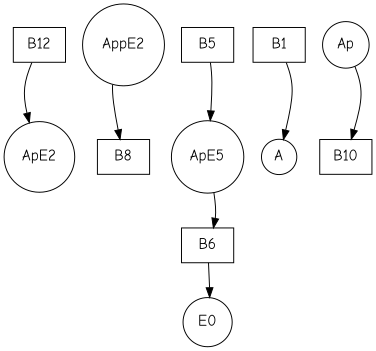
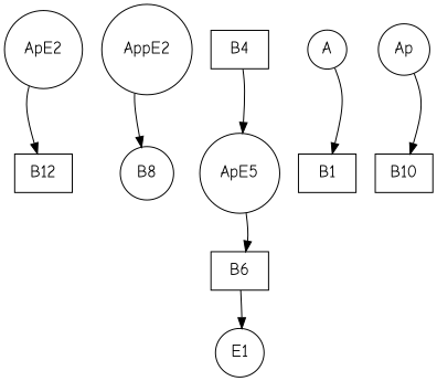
  strict digraph {
    fontname="Comic Neue"
    remincross=true
    splines=curved
    node [fontname="Comic Neue" fontsize=16 shape=box]
    edge [fontname="Comic Neue"]
    B12
    ApE2 [shape=circle]
-   B8
+   B8 [shape=circle]
    AppE2 [shape=circle]
-   B4 [label=B5]
+   B4
    n6 [label=ApE5 shape=circle]
    B1
    A [shape=circle]
    B6
-   E1 [shape=circle label=E0]
+   E1 [shape=circle]
    B10
    Ap [shape=circle]
-   B12 -> ApE2
+   ApE2 -> B12
    AppE2 -> B8
    B4 -> n6
    n6 -> B6
-   B1 -> A
+   A -> B1
    B6 -> E1
    Ap -> B10
  }
